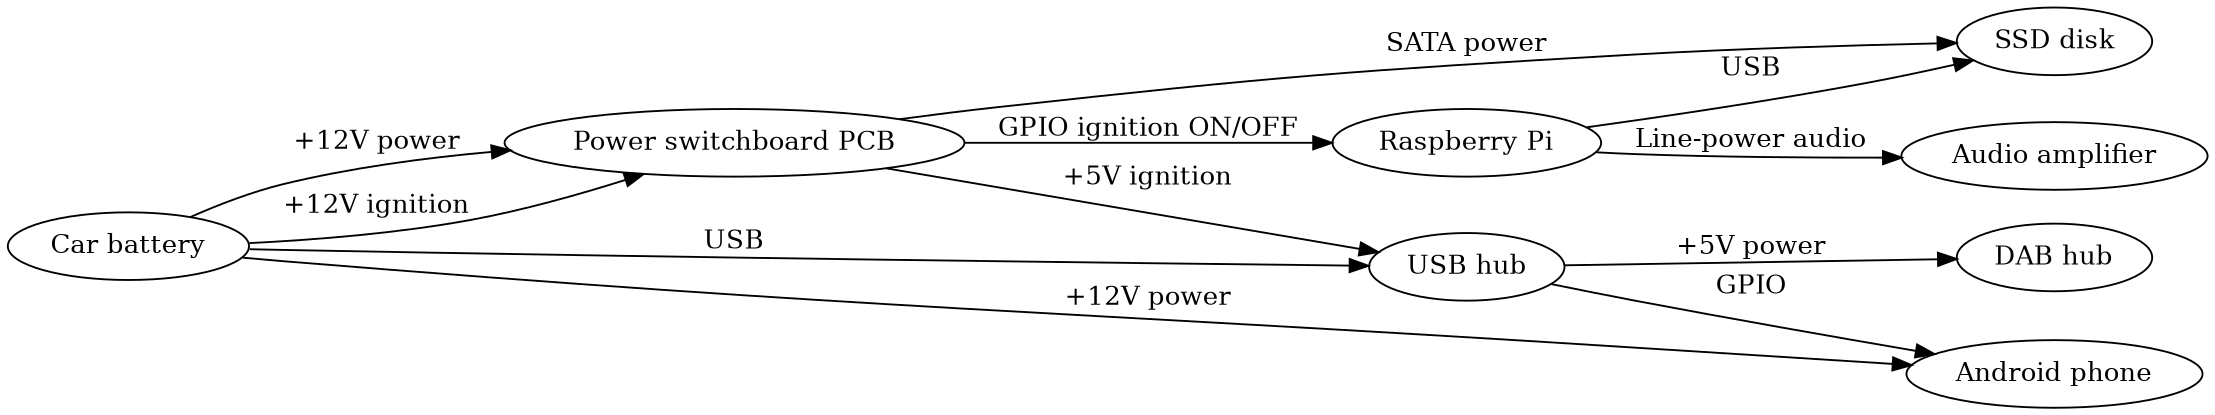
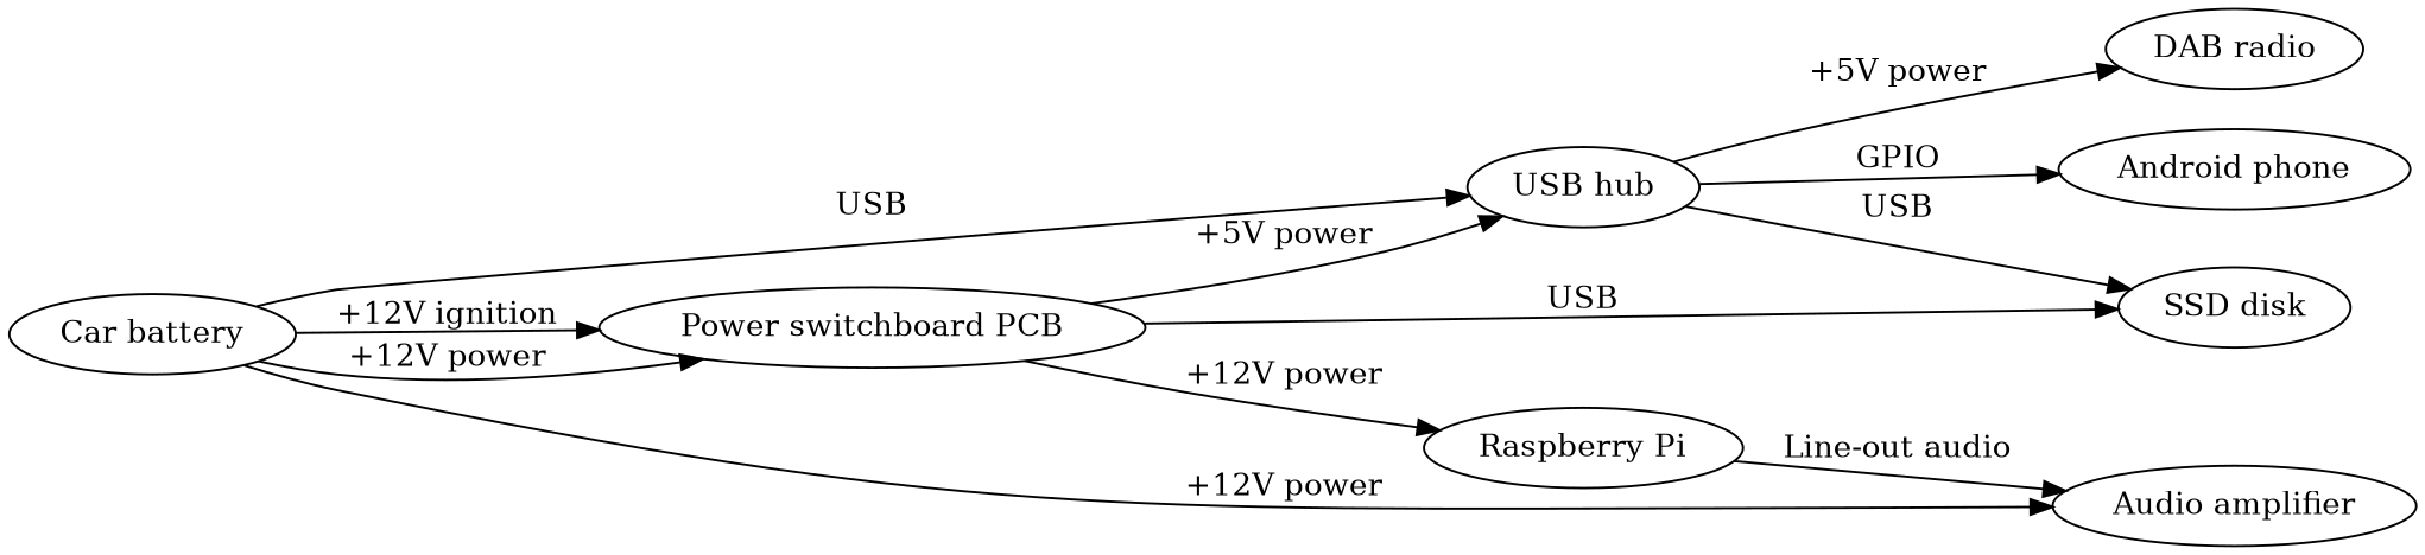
  digraph {
    rankdir=LR
    n1 [label="Car battery"]
    n2 [label="Power switchboard PCB"]
    n3 [label="Audio amplifier"]
    n4 [label="USB hub"]
    n5 [label="SSD disk"]
    n6 [label="Raspberry Pi"]
-   n7 [label="DAB hub"]
+   n7 [label="DAB radio"]
    n8 [label="Android phone"]
    n1 -> n2 [label="+12V power"]
    n1 -> n2 [label="+12V ignition"]
-   n1 -> n8 [label="+12V power"]
+   n1 -> n3 [label="+12V power"]
    n1 -> n4 [label=USB]
-   n2 -> n4 [label="+5V ignition"]
-   n2 -> n5 [label="SATA power"]
-   n2 -> n6 [label="GPIO ignition ON/OFF"]
-   n6 -> n5 [label=USB]
+   n2 -> n4 [label="+5V power"]
+   n2 -> n5 [label=USB]
+   n2 -> n6 [label="+12V power"]
+   n4 -> n5 [label=USB]
    n4 -> n7 [label="+5V power"]
    n4 -> n8 [label=GPIO]
-   n6 -> n3 [label="Line-power audio"]
+   n6 -> n3 [label="Line-out audio"]
  }
